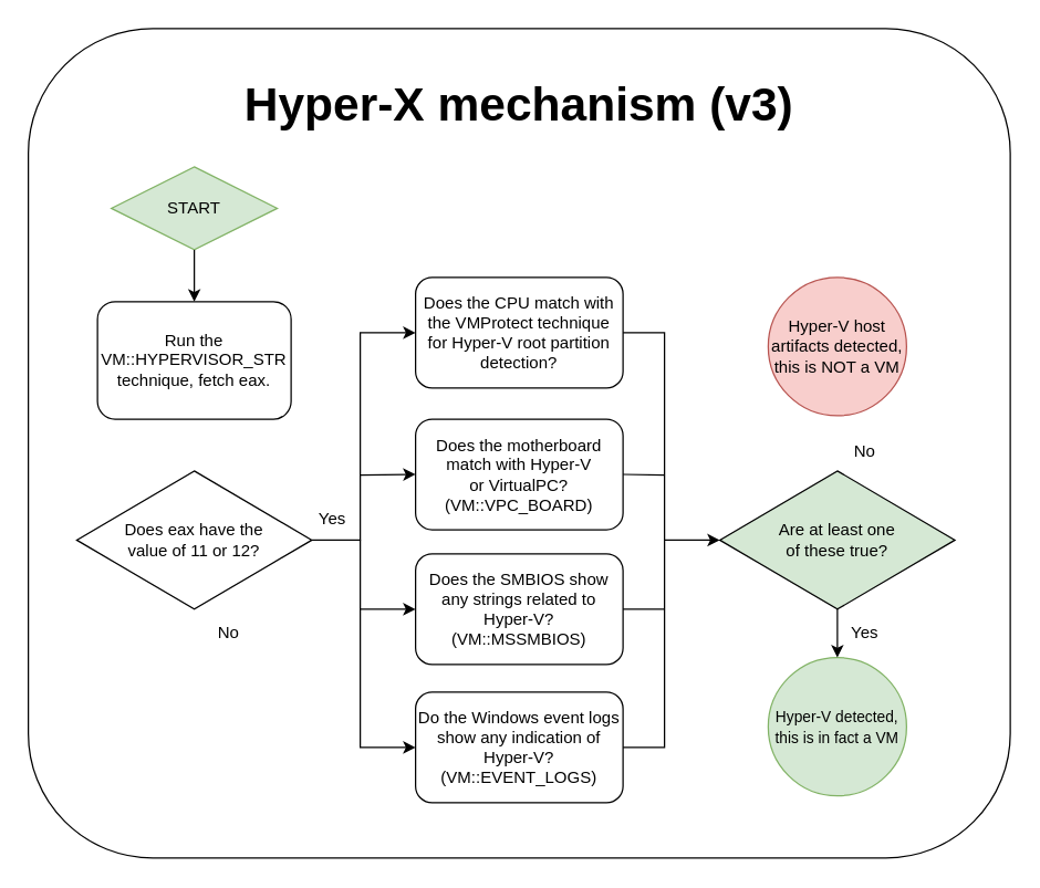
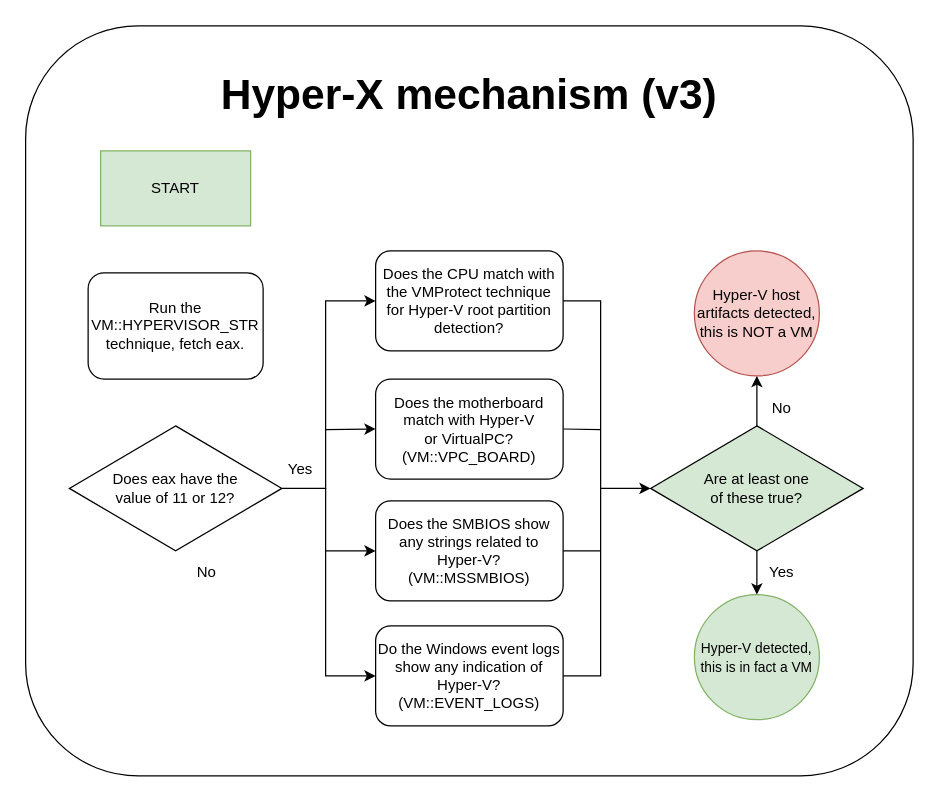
  <mxCell id="0" />
  <mxCell id="1" parent="0" />
  <mxCell id="2" value="" style="rounded=1;whiteSpace=wrap;html=1;" parent="1" vertex="1"><mxGeometry x="20" y="20" width="710" height="600" as="geometry" /></mxCell>
- <mxCell id="3" value="START" style="rhombus;whiteSpace=wrap;html=1;fillColor=#d5e8d4;strokeColor=#82b366;" parent="1" vertex="1"><mxGeometry x="80" y="120" width="120" height="60" as="geometry" /></mxCell>
+ <mxCell id="3" value="START" style="rounded=0;whiteSpace=wrap;html=1;fillColor=#d5e8d4;strokeColor=#82b366;" parent="1" vertex="1"><mxGeometry x="80" y="120" width="120" height="60" as="geometry" /></mxCell>
  <mxCell id="4" value="&lt;div&gt;Run the VM::HYPERVISOR_STR&lt;/div&gt;&lt;div&gt;technique, fetch eax.&lt;br&gt;&lt;/div&gt;" style="rounded=1;whiteSpace=wrap;html=1;" parent="1" vertex="1"><mxGeometry x="70" y="217.5" width="140" height="85" as="geometry" /></mxCell>
  <mxCell id="5" value="Hyper-X mechanism (v3)" style="text;html=1;align=center;verticalAlign=middle;whiteSpace=wrap;rounded=0;fontSize=34;fontStyle=1" parent="1" vertex="1"><mxGeometry x="175" y="60" width="400" height="30" as="geometry" /></mxCell>
  <mxCell id="6" value="Does the SMBIOS show any strings related to Hyper-V?&lt;br&gt;(VM::MSSMBIOS)" style="rounded=1;whiteSpace=wrap;html=1;" parent="1" vertex="1"><mxGeometry x="300" y="400" width="150" height="80" as="geometry" /></mxCell>
  <mxCell id="7" value="Does the motherboard match with Hyper-V&lt;br&gt;or VirtualPC?&lt;br&gt;(VM::VPC_BOARD)" style="rounded=1;whiteSpace=wrap;html=1;" parent="1" vertex="1"><mxGeometry x="300" y="302.5" width="150" height="80" as="geometry" /></mxCell>
  <mxCell id="8" value="&lt;font style=&quot;font-size: 11px;&quot;&gt;Hyper-V detected, this is in fact a VM&lt;/font&gt;" style="ellipse;whiteSpace=wrap;html=1;aspect=fixed;fillColor=#d5e8d4;strokeColor=#82b366;" parent="1" vertex="1"><mxGeometry x="555" y="475" width="100" height="100" as="geometry" /></mxCell>
  <mxCell id="9" value="Hyper-V host artifacts detected, this is NOT a VM" style="ellipse;whiteSpace=wrap;html=1;aspect=fixed;fillColor=#f8cecc;strokeColor=#b85450;" parent="1" vertex="1"><mxGeometry x="555" y="200" width="100" height="100" as="geometry" /></mxCell>
  <mxCell id="10" value="" style="endArrow=classic;html=1;rounded=0;entryX=0.5;entryY=0;entryDx=0;entryDy=0;exitX=0.5;exitY=1;exitDx=0;exitDy=0;" parent="1" source="16" target="8" edge="1"><mxGeometry width="50" height="50" relative="1" as="geometry"><mxPoint x="1215" y="380" as="sourcePoint" /><mxPoint x="710" y="330" as="targetPoint" /></mxGeometry></mxCell>
+ <mxCell id="11" value="" style="endArrow=classic;html=1;rounded=0;entryX=0.5;entryY=1;entryDx=0;entryDy=0;exitX=0.5;exitY=0;exitDx=0;exitDy=0;" parent="1" source="16" target="9" edge="1"><mxGeometry width="50" height="50" relative="1" as="geometry"><mxPoint x="1215" y="290" as="sourcePoint" /><mxPoint x="710" y="330" as="targetPoint" /></mxGeometry></mxCell>
  <mxCell id="12" value="Does the CPU match with the VMProtect technique for Hyper-V root partition detection?" style="rounded=1;whiteSpace=wrap;html=1;" parent="1" vertex="1"><mxGeometry x="300" y="200" width="150" height="80" as="geometry" /></mxCell>
- <mxCell id="13" value="" style="endArrow=classic;html=1;rounded=0;exitX=0.5;exitY=1;exitDx=0;exitDy=0;entryX=0.5;entryY=0;entryDx=0;entryDy=0;" parent="1" source="3" target="4" edge="1"><mxGeometry width="50" height="50" relative="1" as="geometry"><mxPoint x="350" y="440" as="sourcePoint" /><mxPoint x="140" y="205" as="targetPoint" /></mxGeometry></mxCell>
  <mxCell id="14" value="Does eax have the &lt;br&gt;value of 11 or 12?" style="rhombus;whiteSpace=wrap;html=1;" parent="1" vertex="1"><mxGeometry x="55" y="340" width="170" height="100" as="geometry" /></mxCell>
  <mxCell id="15" value="Do the Windows event logs show any indication of Hyper-V?&lt;br&gt;(VM::EVENT_LOGS)" style="rounded=1;whiteSpace=wrap;html=1;" parent="1" vertex="1"><mxGeometry x="300" y="500" width="150" height="80" as="geometry" /></mxCell>
  <mxCell id="16" value="Are at least one &lt;br&gt;of these true?" style="rhombus;whiteSpace=wrap;html=1;fillColor=#d5e8d4;" parent="1" vertex="1"><mxGeometry x="520" y="340" width="170" height="100" as="geometry" /></mxCell>
  <mxCell id="17" value="No" style="text;html=1;align=center;verticalAlign=middle;whiteSpace=wrap;rounded=0;" parent="1" vertex="1"><mxGeometry x="135" y="442" width="60" height="30" as="geometry" /></mxCell>
  <mxCell id="18" value="No" style="text;html=1;align=center;verticalAlign=middle;whiteSpace=wrap;rounded=0;" parent="1" vertex="1"><mxGeometry x="595" y="310.5" width="60" height="30" as="geometry" /></mxCell>
  <mxCell id="19" value="Yes" style="text;html=1;align=center;verticalAlign=middle;whiteSpace=wrap;rounded=0;" parent="1" vertex="1"><mxGeometry x="595" y="442" width="60" height="30" as="geometry" /></mxCell>
  <mxCell id="20" value="Yes" style="text;html=1;align=center;verticalAlign=middle;whiteSpace=wrap;rounded=0;" parent="1" vertex="1"><mxGeometry x="210" y="360" width="60" height="30" as="geometry" /></mxCell>
  <mxCell id="21" value="" style="endArrow=classic;html=1;rounded=0;exitX=1;exitY=0.5;exitDx=0;exitDy=0;entryX=0;entryY=0.5;entryDx=0;entryDy=0;" edge="1" parent="1" source="14" target="12"><mxGeometry width="50" height="50" relative="1" as="geometry"><mxPoint x="470" y="350" as="sourcePoint" /><mxPoint x="520" y="300" as="targetPoint" /><Array as="points"><mxPoint x="260" y="390" /><mxPoint x="260" y="240" /></Array></mxGeometry></mxCell>
  <mxCell id="22" value="" style="endArrow=classic;html=1;rounded=0;entryX=0;entryY=0.5;entryDx=0;entryDy=0;" edge="1" parent="1" target="7"><mxGeometry width="50" height="50" relative="1" as="geometry"><mxPoint x="260" y="343" as="sourcePoint" /><mxPoint x="520" y="300" as="targetPoint" /></mxGeometry></mxCell>
  <mxCell id="23" value="" style="endArrow=classic;html=1;rounded=0;entryX=0;entryY=0.5;entryDx=0;entryDy=0;" edge="1" parent="1" target="15"><mxGeometry width="50" height="50" relative="1" as="geometry"><mxPoint x="260" y="390" as="sourcePoint" /><mxPoint x="520" y="300" as="targetPoint" /><Array as="points"><mxPoint x="260" y="540" /></Array></mxGeometry></mxCell>
  <mxCell id="24" value="" style="endArrow=classic;html=1;rounded=0;entryX=0;entryY=0.5;entryDx=0;entryDy=0;" edge="1" parent="1" target="6"><mxGeometry width="50" height="50" relative="1" as="geometry"><mxPoint x="260" y="440" as="sourcePoint" /><mxPoint x="520" y="300" as="targetPoint" /></mxGeometry></mxCell>
  <mxCell id="25" value="" style="endArrow=classic;html=1;rounded=0;exitX=1;exitY=0.5;exitDx=0;exitDy=0;entryX=0;entryY=0.5;entryDx=0;entryDy=0;" edge="1" parent="1" source="12" target="16"><mxGeometry width="50" height="50" relative="1" as="geometry"><mxPoint x="470" y="350" as="sourcePoint" /><mxPoint x="520" y="300" as="targetPoint" /><Array as="points"><mxPoint x="480" y="240" /><mxPoint x="480" y="390" /></Array></mxGeometry></mxCell>
  <mxCell id="26" value="" style="endArrow=none;html=1;rounded=0;entryX=1;entryY=0.5;entryDx=0;entryDy=0;" edge="1" parent="1" target="7"><mxGeometry width="50" height="50" relative="1" as="geometry"><mxPoint x="480" y="343" as="sourcePoint" /><mxPoint x="520" y="300" as="targetPoint" /></mxGeometry></mxCell>
  <mxCell id="27" value="" style="endArrow=none;html=1;rounded=0;exitX=1;exitY=0.5;exitDx=0;exitDy=0;" edge="1" parent="1" source="15"><mxGeometry width="50" height="50" relative="1" as="geometry"><mxPoint x="340" y="350" as="sourcePoint" /><mxPoint x="480" y="390" as="targetPoint" /><Array as="points"><mxPoint x="480" y="540" /></Array></mxGeometry></mxCell>
  <mxCell id="28" value="" style="endArrow=none;html=1;rounded=0;exitX=1;exitY=0.5;exitDx=0;exitDy=0;" edge="1" parent="1" source="6"><mxGeometry width="50" height="50" relative="1" as="geometry"><mxPoint x="670" y="350" as="sourcePoint" /><mxPoint x="480" y="440" as="targetPoint" /></mxGeometry></mxCell>
